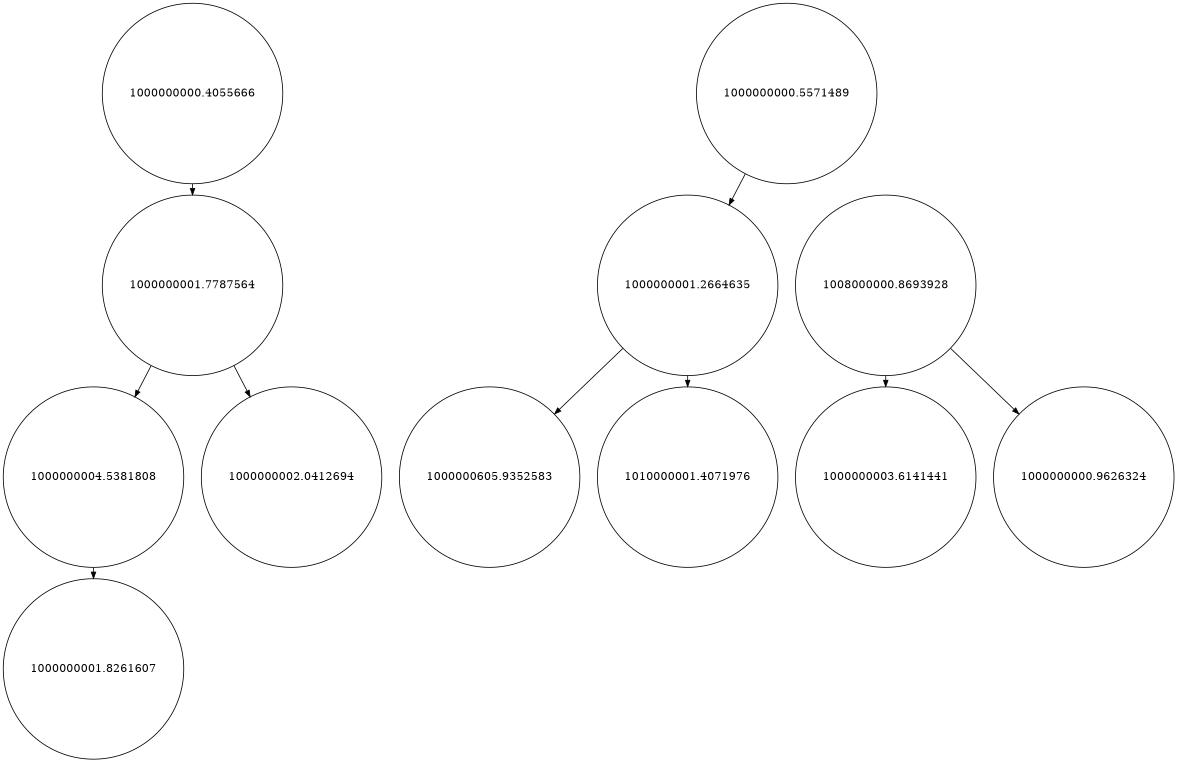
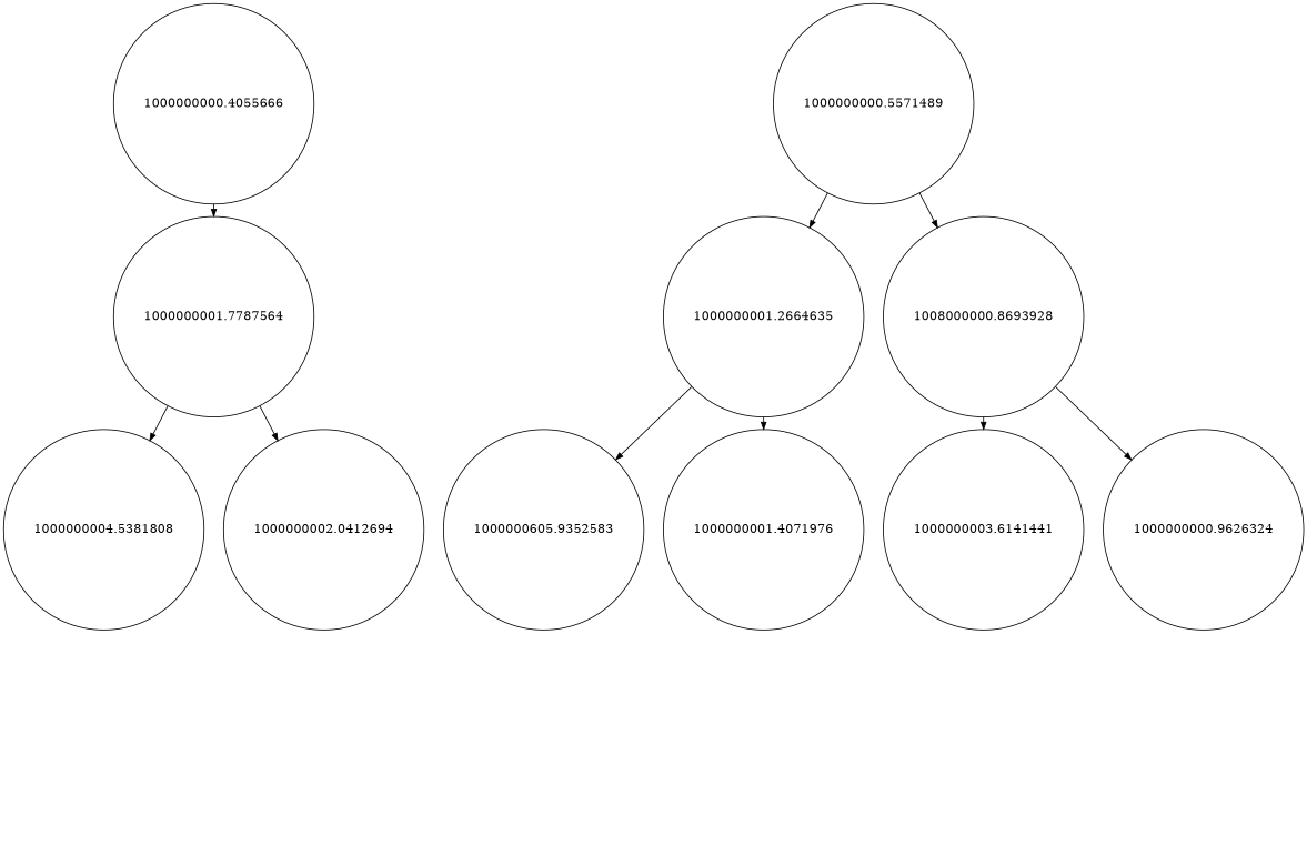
  digraph {
    nodesep=0.3
    ranksep=0.2
    node [shape=circle]
    edge [arrowsize=0.8]
    n1 [label=1000000000.4055666]
    n2 [label=1000000001.7787564]
    n3 [label=1000000000.5571489]
    n4 [label=1000000001.2664635]
    n5 [label=1008000000.8693928]
    n6 [label=1000000004.5381808]
    n7 [label=1000000002.0412694]
    n8 [label=1000000605.9352583]
-   n9 [label=1010000001.4071976]
+   n9 [label=1000000001.4071976]
    n10 [label=1000000003.6141441]
    n11 [label=1000000000.9626324]
-   n12 [label=1000000001.8261607]
    n1 -> n2
    n2 -> n6 [side=left]
    n2 -> n7
    n3 -> n4 [side=left]
+   n3 -> n5
    n4 -> n8 [side=left]
    n4 -> n9
    n5 -> n10 [side=left]
    n5 -> n11
-   n6 -> n12 [side=left]
  }
